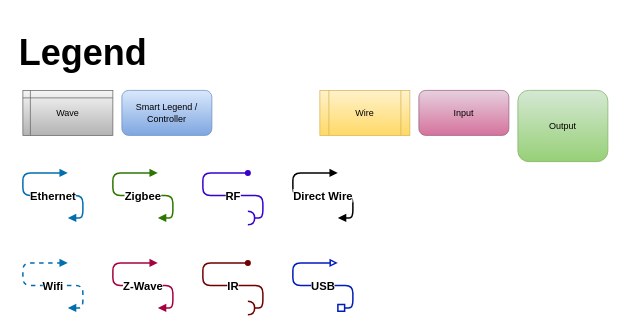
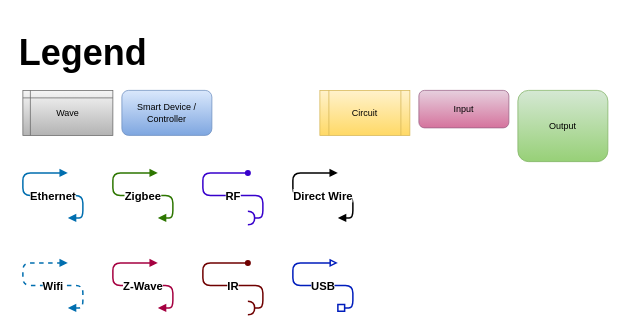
  <mxCell id="0" />
  <mxCell id="1" parent="0" />
  <mxCell id="2" value="&lt;h1 style=&quot;font-size: 48px&quot;&gt;Legend&lt;/h1&gt;" style="text;html=1;strokeColor=none;fillColor=none;spacing=5;spacingTop=-20;whiteSpace=wrap;overflow=hidden;rounded=0;" vertex="1" parent="1"><mxGeometry x="20" y="20" width="260" height="120" as="geometry" /></mxCell>
- <mxCell id="3" value="Input" style="rounded=1;whiteSpace=wrap;html=1;gradientColor=#d5739d;fillColor=#e6d0de;strokeColor=#996185;" vertex="1" parent="1"><mxGeometry x="558" y="120" width="120" height="60" as="geometry" /></mxCell>
+ <mxCell id="3" value="Input" style="rounded=1;whiteSpace=wrap;html=1;gradientColor=#d5739d;fillColor=#e6d0de;strokeColor=#996185;" vertex="1" parent="1"><mxGeometry x="558" y="120" width="120" height="50" as="geometry" /></mxCell>
  <mxCell id="4" value="Output" style="rounded=1;whiteSpace=wrap;html=1;gradientColor=#97d077;fillColor=#d5e8d4;strokeColor=#82b366;" vertex="1" parent="1"><mxGeometry x="690" y="120" width="120" height="95" as="geometry" /></mxCell>
- <mxCell id="5" value="Smart Legend / Controller" style="rounded=1;whiteSpace=wrap;html=1;gradientColor=#7ea6e0;fillColor=#dae8fc;strokeColor=#6c8ebf;" vertex="1" parent="1"><mxGeometry x="162" y="120" width="120" height="60" as="geometry" /></mxCell>
- <mxCell id="6" value="Wire" style="shape=process;whiteSpace=wrap;html=1;backgroundOutline=1;gradientColor=#ffd966;fillColor=#fff2cc;strokeColor=#d6b656;" vertex="1" parent="1"><mxGeometry x="426" y="120" width="120" height="60" as="geometry" /></mxCell>
+ <mxCell id="5" value="Smart Device / Controller" style="rounded=1;whiteSpace=wrap;html=1;gradientColor=#7ea6e0;fillColor=#dae8fc;strokeColor=#6c8ebf;" vertex="1" parent="1"><mxGeometry x="162" y="120" width="120" height="60" as="geometry" /></mxCell>
+ <mxCell id="6" value="Circuit" style="shape=process;whiteSpace=wrap;html=1;backgroundOutline=1;gradientColor=#ffd966;fillColor=#fff2cc;strokeColor=#d6b656;" vertex="1" parent="1"><mxGeometry x="426" y="120" width="120" height="60" as="geometry" /></mxCell>
  <mxCell id="7" value="Wave" style="shape=internalStorage;whiteSpace=wrap;html=1;backgroundOutline=1;dx=10;dy=10;gradientColor=#b3b3b3;fillColor=#f5f5f5;strokeColor=#666666;" vertex="1" parent="1"><mxGeometry x="30" y="120" width="120" height="60" as="geometry" /></mxCell>
  <mxCell id="8" value="Ethernet" style="edgeStyle=orthogonalEdgeStyle;orthogonalLoop=1;jettySize=auto;html=1;startArrow=block;startFill=1;endArrow=block;endFill=1;strokeColor=#006EAF;strokeWidth=2;fillColor=#1ba1e2;fontStyle=1;fontSize=15;" edge="1" parent="1"><mxGeometry x="-0.182" relative="1" as="geometry"><Array as="points"><mxPoint x="110" y="290" /><mxPoint x="110" y="260" /><mxPoint x="30" y="260" /><mxPoint x="30" y="230" /></Array><mxPoint x="90" y="290" as="sourcePoint" /><mxPoint x="90" y="230" as="targetPoint" /><mxPoint as="offset" /></mxGeometry></mxCell>
  <mxCell id="9" value="Zigbee" style="edgeStyle=orthogonalEdgeStyle;orthogonalLoop=1;jettySize=auto;html=1;startArrow=block;startFill=1;endArrow=block;endFill=1;strokeColor=#2D7600;strokeWidth=2;fillColor=#60a917;fontStyle=1;fontSize=15;" edge="1" parent="1"><mxGeometry x="-0.182" relative="1" as="geometry"><Array as="points"><mxPoint x="230" y="290" /><mxPoint x="230" y="260" /><mxPoint x="150" y="260" /><mxPoint x="150" y="230" /></Array><mxPoint x="210" y="290" as="sourcePoint" /><mxPoint x="210" y="230" as="targetPoint" /><mxPoint as="offset" /></mxGeometry></mxCell>
  <mxCell id="10" value="RF" style="edgeStyle=orthogonalEdgeStyle;orthogonalLoop=1;jettySize=auto;html=1;startArrow=halfCircle;startFill=0;endArrow=oval;endFill=1;strokeColor=#3700CC;strokeWidth=2;fillColor=#6a00ff;fontStyle=1;fontSize=15;" edge="1" parent="1"><mxGeometry x="-0.182" relative="1" as="geometry"><Array as="points"><mxPoint x="350" y="290" /><mxPoint x="350" y="260" /><mxPoint x="270" y="260" /><mxPoint x="270" y="230" /></Array><mxPoint x="330" y="290" as="sourcePoint" /><mxPoint x="330" y="230" as="targetPoint" /><mxPoint as="offset" /></mxGeometry></mxCell>
  <mxCell id="11" value="IR" style="edgeStyle=orthogonalEdgeStyle;orthogonalLoop=1;jettySize=auto;html=1;startArrow=halfCircle;startFill=0;endArrow=oval;endFill=1;strokeColor=#6F0000;strokeWidth=2;fillColor=#a20025;fontStyle=1;fontSize=15;" edge="1" parent="1"><mxGeometry x="-0.182" relative="1" as="geometry"><Array as="points"><mxPoint x="350" y="410" /><mxPoint x="350" y="380" /><mxPoint x="270" y="380" /><mxPoint x="270" y="350" /></Array><mxPoint x="330" y="410" as="sourcePoint" /><mxPoint x="330" y="350" as="targetPoint" /><mxPoint as="offset" /></mxGeometry></mxCell>
  <mxCell id="12" value="USB" style="edgeStyle=orthogonalEdgeStyle;orthogonalLoop=1;jettySize=auto;html=1;startArrow=box;startFill=0;endArrow=block;endFill=0;strokeColor=#001DBC;strokeWidth=2;fillColor=#0050ef;fontStyle=1;fontSize=15;" edge="1" parent="1"><mxGeometry x="-0.182" relative="1" as="geometry"><Array as="points"><mxPoint x="470" y="410" /><mxPoint x="470" y="380" /><mxPoint x="390" y="380" /><mxPoint x="390" y="350" /></Array><mxPoint x="450" y="410" as="sourcePoint" /><mxPoint x="450" y="350" as="targetPoint" /><mxPoint as="offset" /></mxGeometry></mxCell>
  <mxCell id="13" value="Z-Wave" style="edgeStyle=orthogonalEdgeStyle;orthogonalLoop=1;jettySize=auto;html=1;startArrow=block;startFill=1;endArrow=block;endFill=1;strokeColor=#A50040;strokeWidth=2;fillColor=#d80073;fontStyle=1;fontSize=15;" edge="1" parent="1"><mxGeometry x="-0.182" relative="1" as="geometry"><Array as="points"><mxPoint x="230" y="410" /><mxPoint x="230" y="380" /><mxPoint x="150" y="380" /><mxPoint x="150" y="350" /></Array><mxPoint x="210" y="410" as="sourcePoint" /><mxPoint x="210" y="350" as="targetPoint" /><mxPoint as="offset" /></mxGeometry></mxCell>
  <mxCell id="14" value="Direct Wire" style="edgeStyle=orthogonalEdgeStyle;orthogonalLoop=1;jettySize=auto;html=1;startArrow=block;startFill=1;endArrow=block;endFill=1;strokeWidth=2;fillColor=#dae8fc;fontStyle=1;fontSize=15;" edge="1" parent="1"><mxGeometry x="-0.182" relative="1" as="geometry"><Array as="points"><mxPoint x="470" y="290" /><mxPoint x="470" y="260" /><mxPoint x="390" y="260" /><mxPoint x="390" y="230" /></Array><mxPoint x="450" y="290" as="sourcePoint" /><mxPoint x="450" y="230" as="targetPoint" /><mxPoint as="offset" /></mxGeometry></mxCell>
  <mxCell id="15" value="Wifi" style="edgeStyle=orthogonalEdgeStyle;orthogonalLoop=1;jettySize=auto;html=1;startArrow=block;startFill=1;endArrow=block;endFill=1;strokeColor=#006EAF;strokeWidth=2;fillColor=#1ba1e2;fontStyle=1;fontSize=15;dashed=1;" edge="1" parent="1"><mxGeometry x="-0.182" relative="1" as="geometry"><Array as="points"><mxPoint x="110" y="410" /><mxPoint x="110" y="380" /><mxPoint x="30" y="380" /><mxPoint x="30" y="350" /></Array><mxPoint x="90" y="410" as="sourcePoint" /><mxPoint x="90" y="350" as="targetPoint" /><mxPoint as="offset" /></mxGeometry></mxCell>
